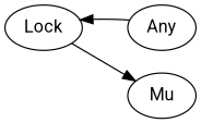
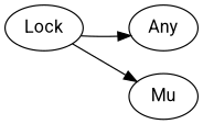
  digraph {
    fontname=Roboto
    rankdir=LR
    splines=polyline
    node [color="#000000" fontcolor="#000000" fontname=Roboto]
    edge [color="#000000" fontname=Roboto]
    Lock
    Any
    Mu
-   Any -> Lock
+   Lock -> Any
    Lock -> Mu
  }
